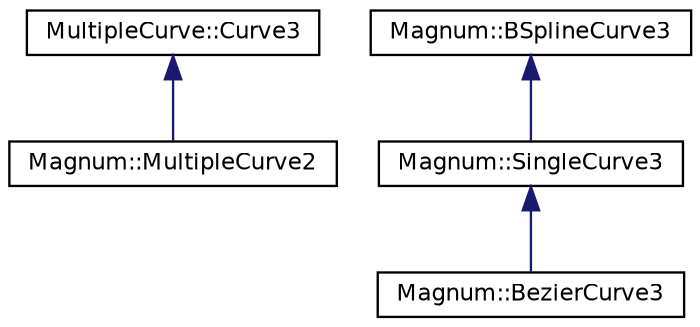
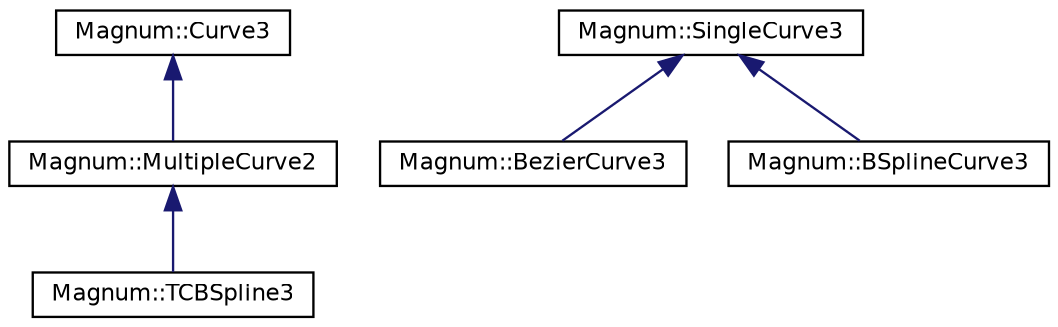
  digraph {
    rankdir=TB
    node [color=black fillcolor=white fontname=Helvetica fontsize=10 shape=record style=filled]
    edge [color=midnightblue dir=back fontname=Helvetica fontsize=10 labelfontname=Helvetica labelfontsize=10 style=solid]
-   n1 [height=0.2 label="MultipleCurve::Curve3" width=0.4]
+   n1 [height=0.2 label="Magnum::Curve3" width=0.4]
    n2 [height=0.2 label="Magnum::MultipleCurve2" width=0.4]
+   n3 [height=0.2 label="Magnum::TCBSpline3" width=0.4]
    n4 [height=0.2 label="Magnum::SingleCurve3" width=0.4]
    n5 [height=0.2 label="Magnum::BezierCurve3" width=0.4]
    n6 [height=0.2 label="Magnum::BSplineCurve3" width=0.4]
    n1 -> n2
+   n2 -> n3
    n4 -> n5
-   n6 -> n4
+   n4 -> n6
  }
